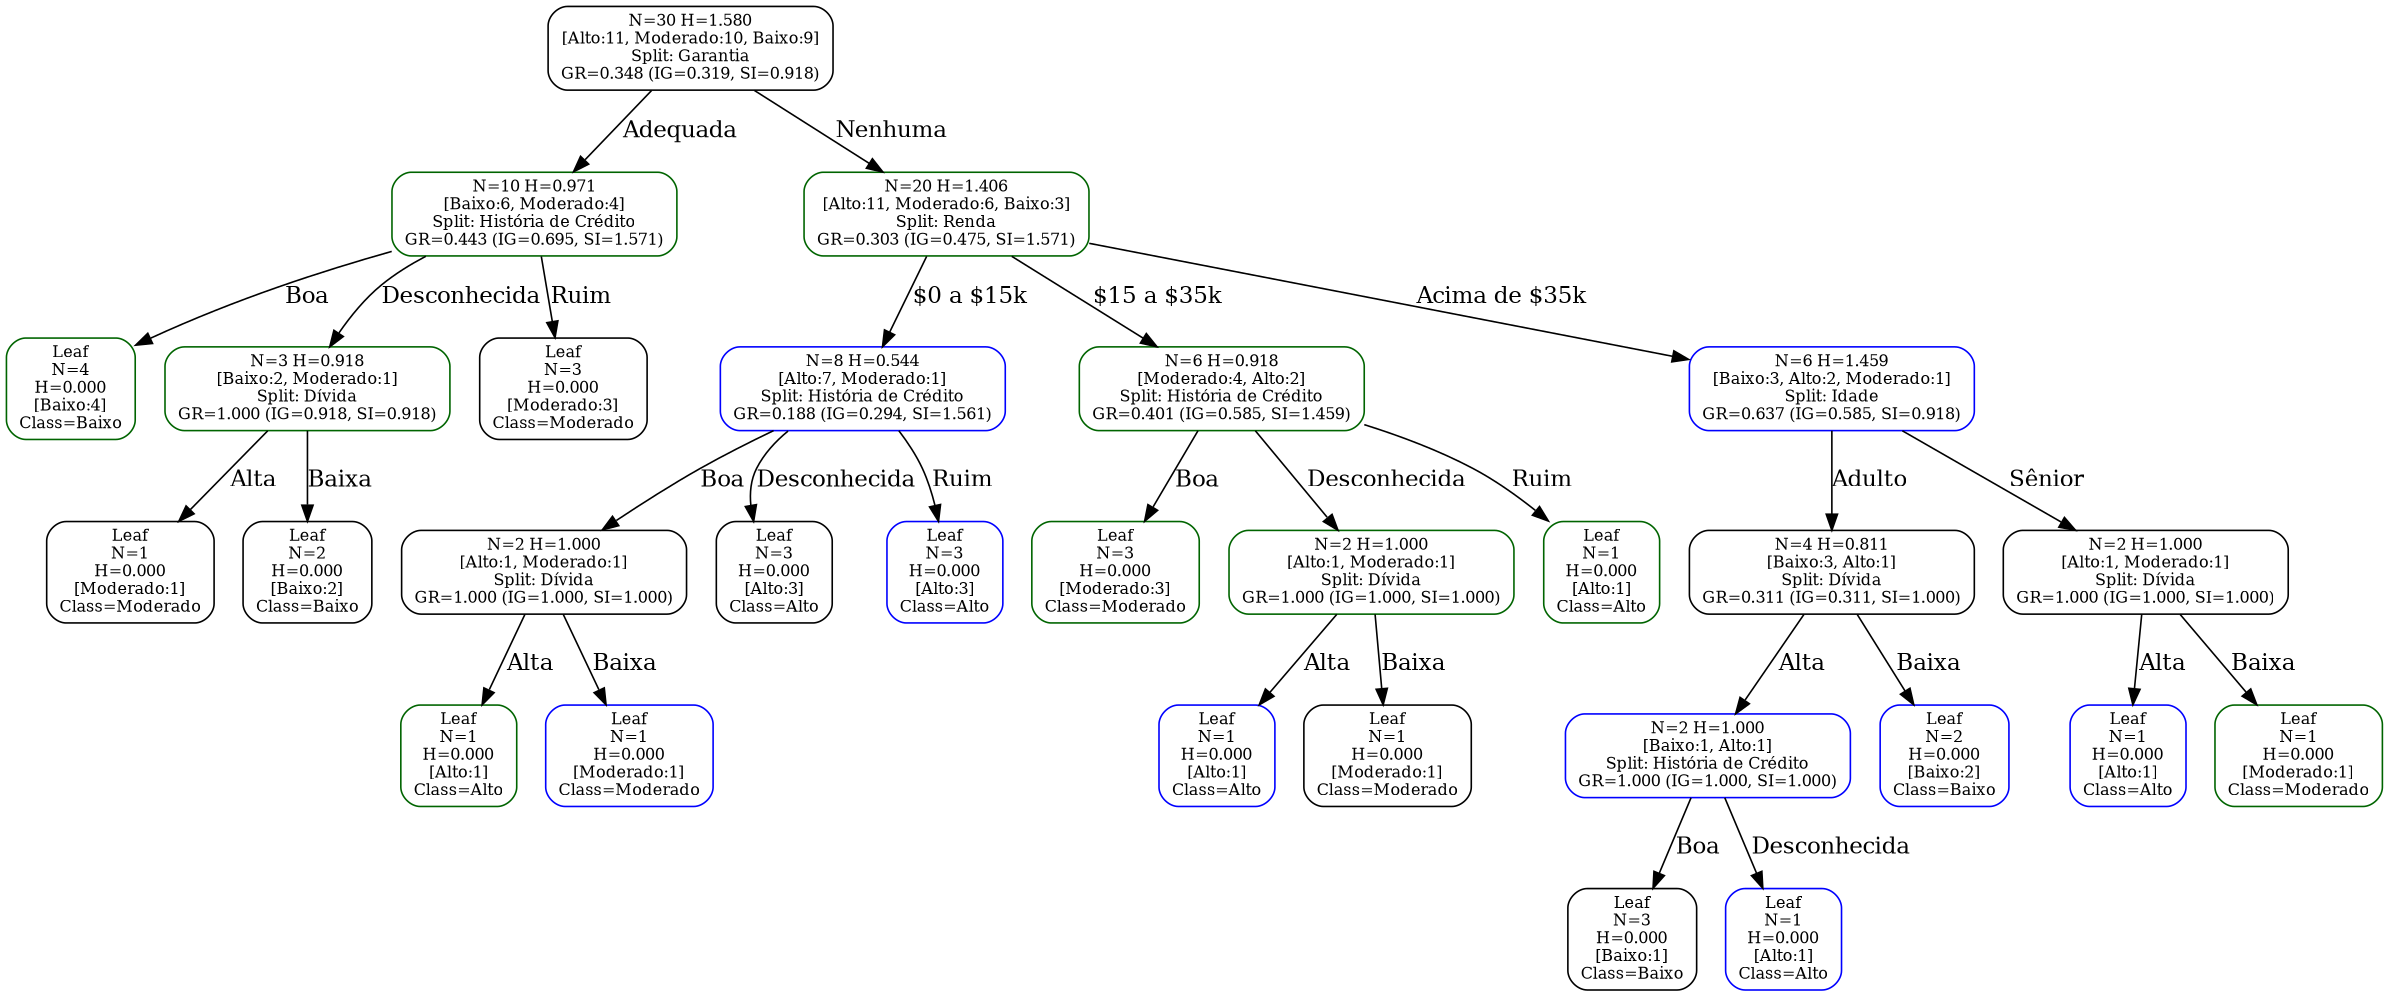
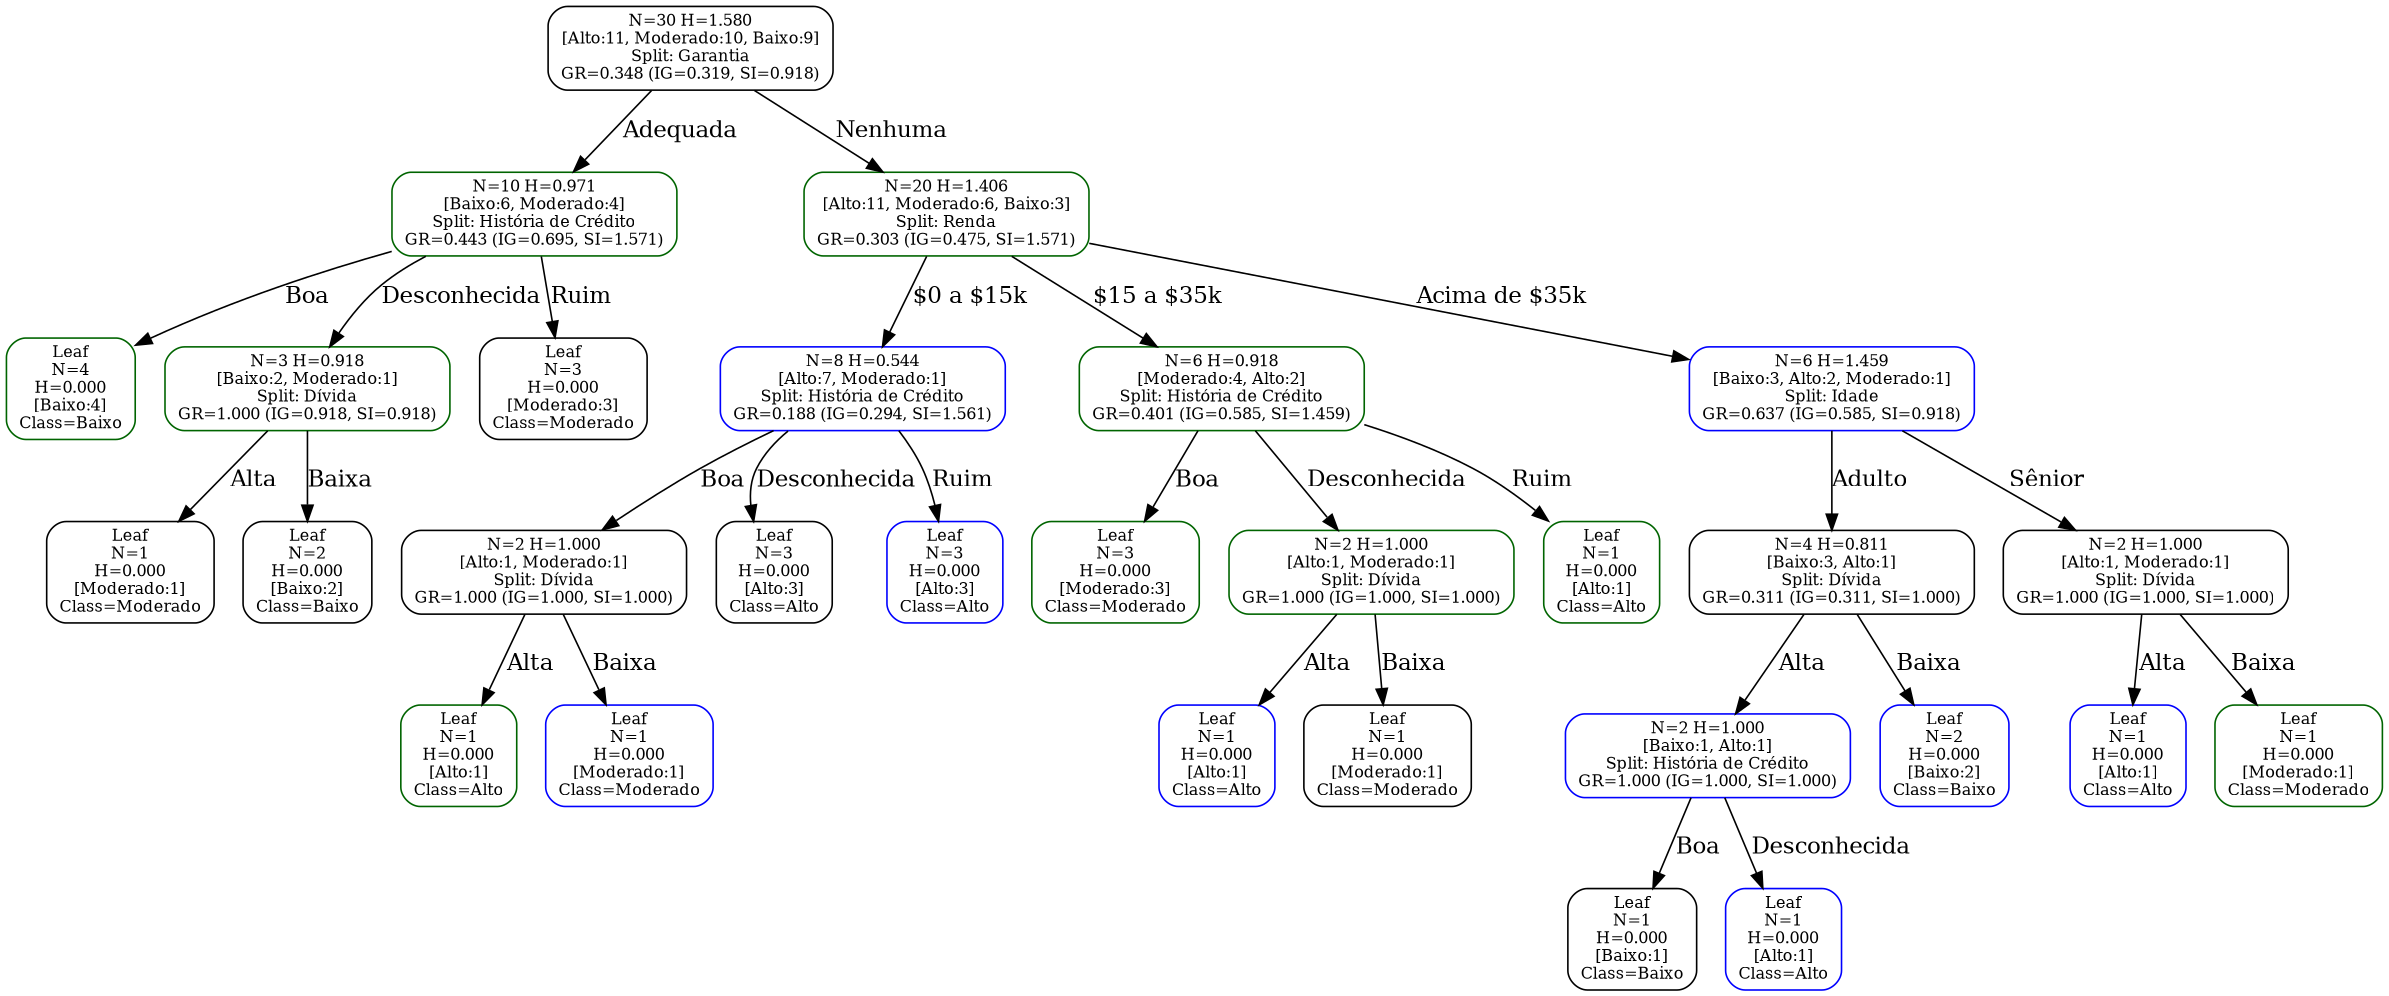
  digraph {
    node [fontsize=10 shape=box style=rounded color=black]
    n1 [label="N=30 H=1.580\n[Alto:11, Moderado:10, Baixo:9]\nSplit: Garantia\nGR=0.348 (IG=0.319, SI=0.918)"]
    n2 [label="N=10 H=0.971\n[Baixo:6, Moderado:4]\nSplit: História de Crédito\nGR=0.443 (IG=0.695, SI=1.571)" color=darkgreen]
    n3 [label="N=20 H=1.406\n[Alto:11, Moderado:6, Baixo:3]\nSplit: Renda\nGR=0.303 (IG=0.475, SI=1.571)" color=darkgreen]
    n4 [label="Leaf\nN=4\nH=0.000\n[Baixo:4]\nClass=Baixo" color=darkgreen]
    n5 [label="N=3 H=0.918\n[Baixo:2, Moderado:1]\nSplit: Dívida\nGR=1.000 (IG=0.918, SI=0.918)" color=darkgreen]
    n6 [label="Leaf\nN=3\nH=0.000\n[Moderado:3]\nClass=Moderado"]
    n7 [label="Leaf\nN=1\nH=0.000\n[Moderado:1]\nClass=Moderado"]
    n8 [label="Leaf\nN=2\nH=0.000\n[Baixo:2]\nClass=Baixo"]
    n9 [label="N=8 H=0.544\n[Alto:7, Moderado:1]\nSplit: História de Crédito\nGR=0.188 (IG=0.294, SI=1.561)" color=blue]
    n10 [label="N=6 H=0.918\n[Moderado:4, Alto:2]\nSplit: História de Crédito\nGR=0.401 (IG=0.585, SI=1.459)" color=darkgreen]
    n11 [label="N=6 H=1.459\n[Baixo:3, Alto:2, Moderado:1]\nSplit: Idade\nGR=0.637 (IG=0.585, SI=0.918)" color=blue]
    n12 [label="N=2 H=1.000\n[Alto:1, Moderado:1]\nSplit: Dívida\nGR=1.000 (IG=1.000, SI=1.000)"]
    n13 [label="Leaf\nN=3\nH=0.000\n[Alto:3]\nClass=Alto"]
    n14 [label="Leaf\nN=3\nH=0.000\n[Alto:3]\nClass=Alto" color=blue]
    n15 [label="Leaf\nN=1\nH=0.000\n[Alto:1]\nClass=Alto" color=darkgreen]
    n16 [label="Leaf\nN=1\nH=0.000\n[Moderado:1]\nClass=Moderado" color=blue]
    n17 [label="Leaf\nN=3\nH=0.000\n[Moderado:3]\nClass=Moderado" color=darkgreen]
    n18 [label="N=2 H=1.000\n[Alto:1, Moderado:1]\nSplit: Dívida\nGR=1.000 (IG=1.000, SI=1.000)" color=darkgreen]
    n19 [label="Leaf\nN=1\nH=0.000\n[Alto:1]\nClass=Alto" color=darkgreen]
    n20 [label="Leaf\nN=1\nH=0.000\n[Alto:1]\nClass=Alto" color=blue]
    n21 [label="Leaf\nN=1\nH=0.000\n[Moderado:1]\nClass=Moderado"]
    n22 [label="N=4 H=0.811\n[Baixo:3, Alto:1]\nSplit: Dívida\nGR=0.311 (IG=0.311, SI=1.000)"]
    n23 [label="N=2 H=1.000\n[Alto:1, Moderado:1]\nSplit: Dívida\nGR=1.000 (IG=1.000, SI=1.000)"]
    n24 [label="N=2 H=1.000\n[Baixo:1, Alto:1]\nSplit: História de Crédito\nGR=1.000 (IG=1.000, SI=1.000)" color=blue]
    n25 [label="Leaf\nN=2\nH=0.000\n[Baixo:2]\nClass=Baixo" color=blue]
-   n26 [label="Leaf\nN=3\nH=0.000\n[Baixo:1]\nClass=Baixo"]
+   n26 [label="Leaf\nN=1\nH=0.000\n[Baixo:1]\nClass=Baixo"]
    n27 [label="Leaf\nN=1\nH=0.000\n[Alto:1]\nClass=Alto" color=blue]
    n28 [label="Leaf\nN=1\nH=0.000\n[Alto:1]\nClass=Alto" color=blue]
    n29 [label="Leaf\nN=1\nH=0.000\n[Moderado:1]\nClass=Moderado" color=darkgreen]
    n1 -> n2 [label=Adequada]
    n1 -> n3 [label=Nenhuma]
    n2 -> n4 [label=Boa]
    n2 -> n5 [label=Desconhecida]
    n2 -> n6 [label=Ruim]
    n3 -> n9 [label="$0 a $15k"]
    n3 -> n10 [label="$15 a $35k"]
    n3 -> n11 [label="Acima de $35k"]
    n5 -> n7 [label=Alta]
    n5 -> n8 [label=Baixa]
    n9 -> n12 [label=Boa]
    n9 -> n13 [label=Desconhecida]
    n9 -> n14 [label=Ruim]
    n10 -> n17 [label=Boa]
    n10 -> n18 [label=Desconhecida]
    n10 -> n19 [label=Ruim]
    n11 -> n22 [label=Adulto]
    n11 -> n23 [label="Sênior"]
    n12 -> n15 [label=Alta]
    n12 -> n16 [label=Baixa]
    n18 -> n20 [label=Alta]
    n18 -> n21 [label=Baixa]
    n22 -> n24 [label=Alta]
    n22 -> n25 [label=Baixa]
    n23 -> n28 [label=Alta]
    n23 -> n29 [label=Baixa]
    n24 -> n26 [label=Boa]
    n24 -> n27 [label=Desconhecida]
  }
